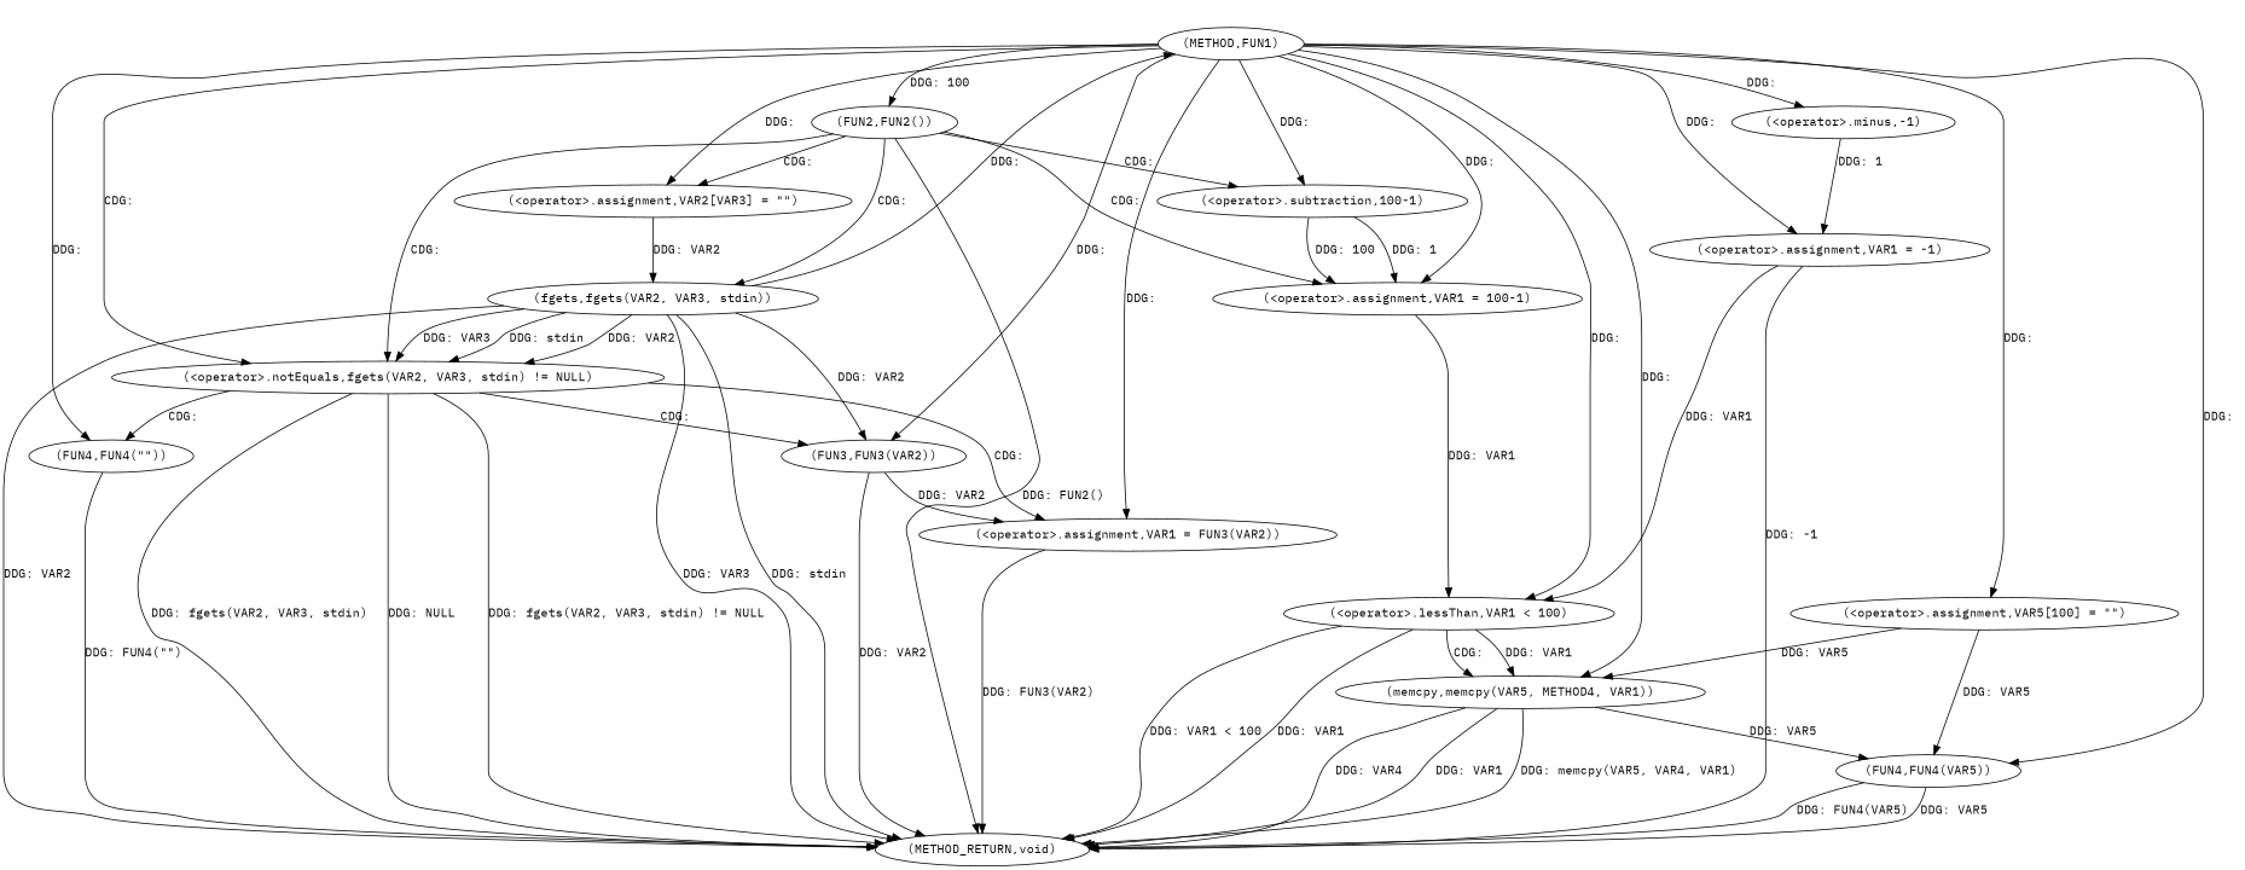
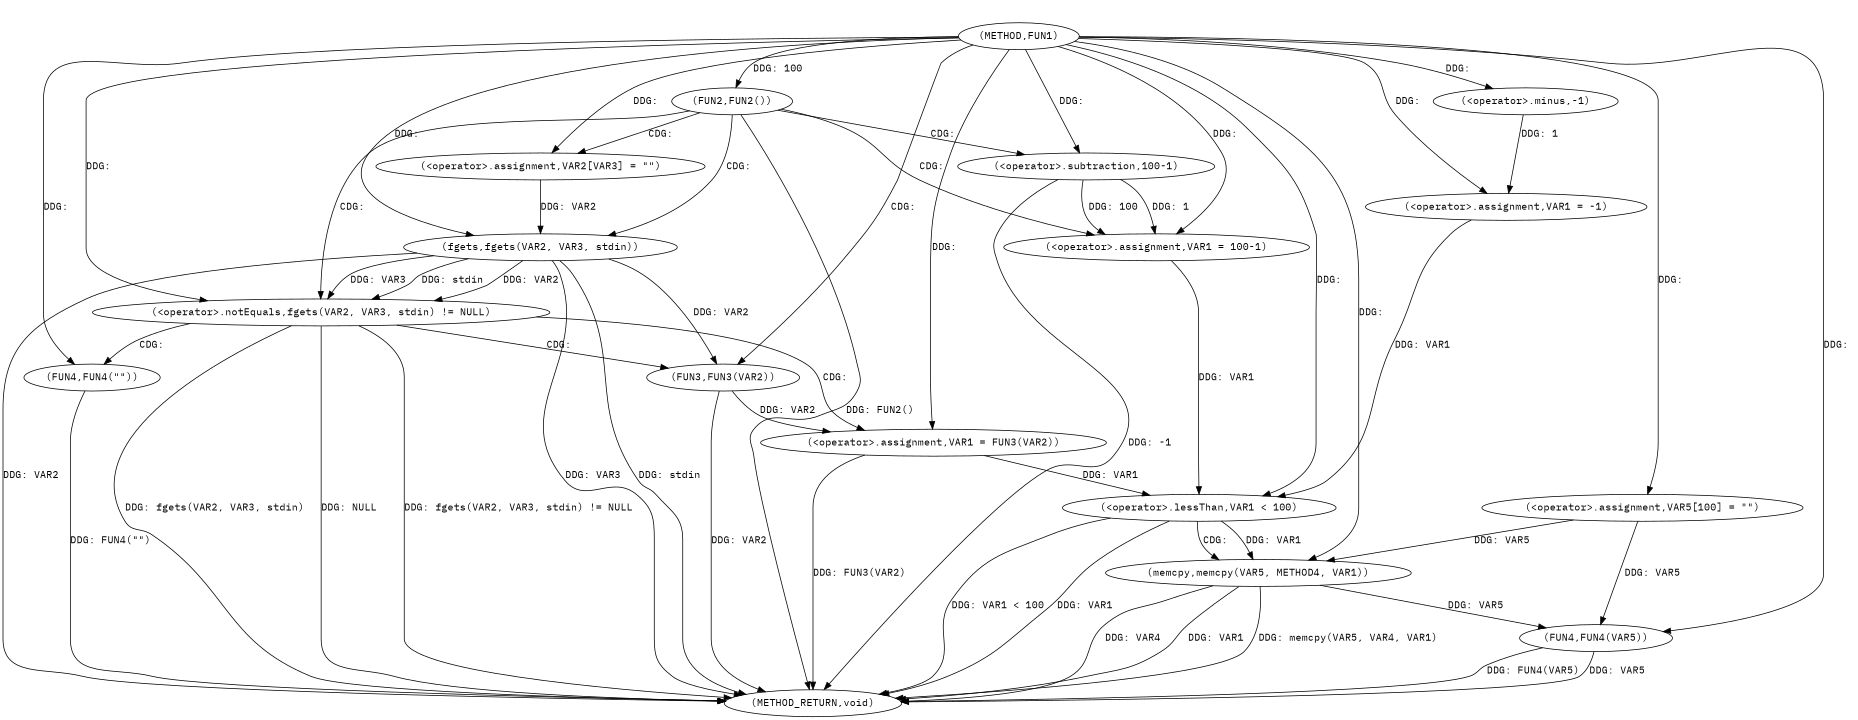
  digraph {
    fontname="IBM Plex Mono"
    node [fontname="IBM Plex Mono"]
    edge [fontname="IBM Plex Mono"]
    n1 [label="(METHOD,FUN1)"]
    n2 [label="(<operator>.assignment,VAR1 = -1)"]
    n3 [label="(<operator>.minus,-1)"]
    n4 [label="(FUN2,FUN2())"]
    n5 [label="(<operator>.assignment,VAR2[VAR3] = \"\")"]
    n6 [label="(<operator>.notEquals,fgets(VAR2, VAR3, stdin) != NULL)"]
    n7 [label="(fgets,fgets(VAR2, VAR3, stdin))"]
    n8 [label="(<operator>.assignment,VAR1 = FUN3(VAR2))"]
    n9 [label="(FUN3,FUN3(VAR2))"]
    n10 [label="(FUN4,FUN4(\"\"))"]
    n11 [label="(<operator>.assignment,VAR1 = 100-1)"]
    n12 [label="(<operator>.subtraction,100-1)"]
    n13 [label="(<operator>.assignment,VAR5[100] = \"\")"]
    n14 [label="(<operator>.lessThan,VAR1 < 100)"]
    n15 [label="(memcpy,memcpy(VAR5, METHOD4, VAR1))"]
    n16 [label="(FUN4,FUN4(VAR5))"]
    n17 [label="(METHOD_RETURN,void)"]
    n1 -> n2 [label="DDG: "]
    n1 -> n3 [label="DDG: "]
    n1 -> n4 [label="DDG: 100"]
    n1 -> n5 [label="DDG: "]
-   n1 -> n6 [label="CDG: "]
-   n7 -> n1 [label="DDG: "]
+   n1 -> n6 [label="DDG: "]
+   n1 -> n7 [label="DDG: "]
    n1 -> n8 [label="DDG: "]
-   n1 -> n9 [label="DDG: "]
+   n1 -> n9 [label="CDG: "]
    n1 -> n10 [label="DDG: "]
    n1 -> n11 [label="DDG: "]
    n1 -> n12 [label="DDG: "]
    n1 -> n13 [label="DDG: "]
    n1 -> n14 [label="DDG: "]
    n1 -> n15 [label="DDG: "]
    n1 -> n16 [label="DDG: "]
    n2 -> n14 [label="DDG: VAR1"]
-   n2 -> n17 [label="DDG: -1"]
+   n12 -> n17 [label="DDG: -1"]
    n3 -> n2 [label="DDG: 1"]
    n4 -> n5 [label="CDG: "]
    n4 -> n6 [label="CDG: "]
    n4 -> n7 [label="CDG: "]
    n4 -> n11 [label="CDG: "]
    n4 -> n12 [label="CDG: "]
    n4 -> n17 [label="DDG: FUN2()"]
    n5 -> n7 [label="DDG: VAR2"]
    n6 -> n8 [label="CDG: "]
    n6 -> n9 [label="CDG: "]
    n6 -> n10 [label="CDG: "]
    n6 -> n17 [label="DDG: fgets(VAR2, VAR3, stdin)"]
    n6 -> n17 [label="DDG: NULL"]
    n6 -> n17 [label="DDG: fgets(VAR2, VAR3, stdin) != NULL"]
    n7 -> n6 [label="DDG: VAR2"]
    n7 -> n6 [label="DDG: VAR3"]
    n7 -> n6 [label="DDG: stdin"]
    n7 -> n9 [label="DDG: VAR2"]
    n7 -> n17 [label="DDG: VAR2"]
    n7 -> n17 [label="DDG: VAR3"]
    n7 -> n17 [label="DDG: stdin"]
+   n8 -> n14 [label="DDG: VAR1"]
    n8 -> n17 [label="DDG: FUN3(VAR2)"]
    n9 -> n8 [label="DDG: VAR2"]
    n9 -> n17 [label="DDG: VAR2"]
    n10 -> n17 [label="DDG: FUN4(\"\")"]
    n11 -> n14 [label="DDG: VAR1"]
    n12 -> n11 [label="DDG: 100"]
    n12 -> n11 [label="DDG: 1"]
    n13 -> n15 [label="DDG: VAR5"]
    n13 -> n16 [label="DDG: VAR5"]
    n14 -> n15 [label="DDG: VAR1"]
    n14 -> n15 [label="CDG: "]
    n14 -> n17 [label="DDG: VAR1 < 100"]
    n14 -> n17 [label="DDG: VAR1"]
    n15 -> n16 [label="DDG: VAR5"]
    n15 -> n17 [label="DDG: VAR4"]
    n15 -> n17 [label="DDG: VAR1"]
    n15 -> n17 [label="DDG: memcpy(VAR5, VAR4, VAR1)"]
    n16 -> n17 [label="DDG: FUN4(VAR5)"]
    n16 -> n17 [label="DDG: VAR5"]
  }
